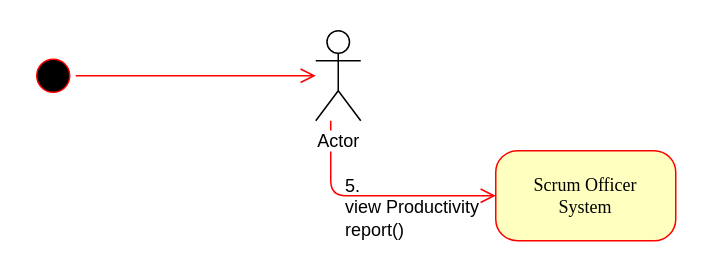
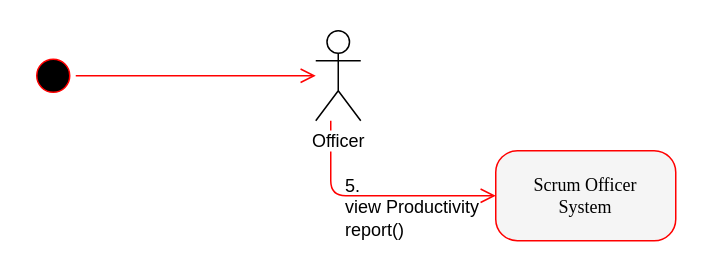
  <mxCell id="0" />
  <mxCell id="1" parent="0" />
  <mxCell id="2" value="" style="ellipse;html=1;shape=startState;fillColor=#000000;strokeColor=#ff0000;rounded=1;shadow=0;comic=0;labelBackgroundColor=none;fontFamily=Verdana;fontSize=12;fontColor=#000000;align=center;direction=south;" vertex="1" parent="1"><mxGeometry x="20" y="35" width="30" height="30" as="geometry" /></mxCell>
- <mxCell id="3" value="Scrum Officer&lt;br&gt;System&lt;br&gt;" style="rounded=1;whiteSpace=wrap;html=1;arcSize=24;fillColor=#ffffc0;strokeColor=#ff0000;shadow=0;comic=0;labelBackgroundColor=none;fontFamily=Verdana;fontSize=12;fontColor=#000000;align=center;" vertex="1" parent="1"><mxGeometry x="330" y="100" width="120" height="60" as="geometry" /></mxCell>
+ <mxCell id="3" value="Scrum Officer&lt;br&gt;System&lt;br&gt;" style="rounded=1;whiteSpace=wrap;html=1;arcSize=24;fillColor=#f5f5f5;strokeColor=#ff0000;shadow=0;comic=0;labelBackgroundColor=none;fontFamily=Verdana;fontSize=12;fontColor=#000000;align=center;" vertex="1" parent="1"><mxGeometry x="330" y="100" width="120" height="60" as="geometry" /></mxCell>
  <mxCell id="4" style="edgeStyle=orthogonalEdgeStyle;html=1;labelBackgroundColor=none;endArrow=open;endSize=8;strokeColor=#ff0000;fontFamily=Verdana;fontSize=12;align=left;" edge="1" parent="1" source="2"><mxGeometry relative="1" as="geometry"><mxPoint x="210" y="50" as="targetPoint" /></mxGeometry></mxCell>
  <mxCell id="5" style="edgeStyle=orthogonalEdgeStyle;html=1;labelBackgroundColor=none;endArrow=open;endSize=8;strokeColor=#ff0000;fontFamily=Verdana;fontSize=12;align=left;entryX=0;entryY=0.5;" edge="1" parent="1" target="3"><mxGeometry relative="1" as="geometry"><Array as="points"><mxPoint x="220" y="130" /></Array><mxPoint x="220" y="80" as="sourcePoint" /></mxGeometry></mxCell>
  <mxCell id="6" value="5. &lt;br&gt;&lt;div&gt;view Productivity&lt;br&gt;&lt;/div&gt;&lt;div&gt;report()&lt;br&gt;&lt;/div&gt;" style="text;html=1;resizable=0;points=[];autosize=1;align=left;verticalAlign=top;spacingTop=-4;" vertex="1" parent="1"><mxGeometry x="228" y="114" width="120" height="40" as="geometry" /></mxCell>
- <mxCell id="7" value="Actor" style="shape=umlActor;verticalLabelPosition=bottom;labelBackgroundColor=#ffffff;verticalAlign=top;html=1;outlineConnect=0;" vertex="1" parent="1"><mxGeometry x="210" y="20" width="30" height="60" as="geometry" /></mxCell>
+ <mxCell id="7" value="Officer" style="shape=umlActor;verticalLabelPosition=bottom;labelBackgroundColor=#ffffff;verticalAlign=top;html=1;outlineConnect=0;" vertex="1" parent="1"><mxGeometry x="210" y="20" width="30" height="60" as="geometry" /></mxCell>
